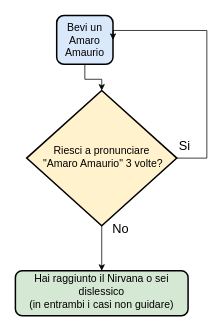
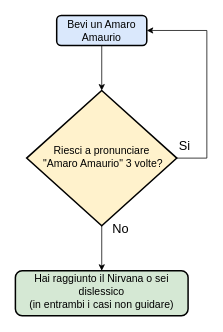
  <mxCell id="0" />
  <mxCell id="1" parent="0" />
  <mxCell id="2" value="" style="edgeStyle=orthogonalEdgeStyle;rounded=0;orthogonalLoop=1;jettySize=auto;html=1;" edge="1" parent="1" source="3" target="6"><mxGeometry relative="1" as="geometry" /></mxCell>
- <mxCell id="3" value="Bevi un Amaro Amaurio" style="rounded=1;whiteSpace=wrap;html=1;fontSize=14;glass=0;strokeWidth=2;shadow=0;fillColor=#dae8fc;strokeColor=#000000;" parent="1" vertex="1"><mxGeometry x="75" y="20" width="75" height="65" as="geometry" /></mxCell>
+ <mxCell id="3" value="Bevi un Amaro Amaurio" style="rounded=1;whiteSpace=wrap;html=1;fontSize=14;glass=0;strokeWidth=2;shadow=0;fillColor=#dae8fc;strokeColor=#000000;" parent="1" vertex="1"><mxGeometry x="75" y="20" width="120" height="40" as="geometry" /></mxCell>
  <mxCell id="4" value="" style="edgeStyle=orthogonalEdgeStyle;rounded=0;orthogonalLoop=1;jettySize=auto;html=1;" edge="1" parent="1" source="6" target="7"><mxGeometry relative="1" as="geometry" /></mxCell>
  <mxCell id="5" style="edgeStyle=orthogonalEdgeStyle;rounded=0;orthogonalLoop=1;jettySize=auto;html=1;exitX=1;exitY=0.5;exitDx=0;exitDy=0;entryX=1;entryY=0.5;entryDx=0;entryDy=0;" edge="1" parent="1" source="6" target="3"><mxGeometry relative="1" as="geometry"><Array as="points"><mxPoint x="275" y="210" /><mxPoint x="275" y="40" /></Array></mxGeometry></mxCell>
  <mxCell id="6" value="Riesci a pronunciare&lt;div&gt;&amp;nbsp;&quot;Amaro Amaurio&quot; 3 volte?&lt;/div&gt;" style="rhombus;whiteSpace=wrap;html=1;shadow=0;fontFamily=Helvetica;fontSize=14;align=center;strokeWidth=2;spacing=6;spacingTop=-4;fillColor=#fff2cc;strokeColor=#000000;" parent="1" vertex="1"><mxGeometry x="35" y="120" width="200" height="180" as="geometry" /></mxCell>
  <mxCell id="7" value="Hai raggiunto il Nirvana o sei dislessico&lt;div style=&quot;font-size: 14px;&quot;&gt;(in entrambi i casi&amp;nbsp;&lt;span style=&quot;background-color: initial; font-size: 14px;&quot;&gt;non guidare)&lt;/span&gt;&lt;/div&gt;" style="rounded=1;whiteSpace=wrap;html=1;shadow=0;strokeWidth=2;spacing=6;spacingTop=-4;fillColor=#d5e8d4;strokeColor=#000000;fontSize=14;" vertex="1" parent="1"><mxGeometry x="20" y="360" width="230" height="60" as="geometry" /></mxCell>
  <mxCell id="8" value="Si" style="text;html=1;align=center;verticalAlign=middle;resizable=0;points=[];autosize=1;strokeColor=none;fillColor=none;fontSize=17;" vertex="1" parent="1"><mxGeometry x="225" y="180" width="40" height="30" as="geometry" /></mxCell>
  <mxCell id="9" value="No" style="text;html=1;align=center;verticalAlign=middle;resizable=0;points=[];autosize=1;strokeColor=none;fillColor=none;fontSize=17;" vertex="1" parent="1"><mxGeometry x="135" y="290" width="50" height="30" as="geometry" /></mxCell>
